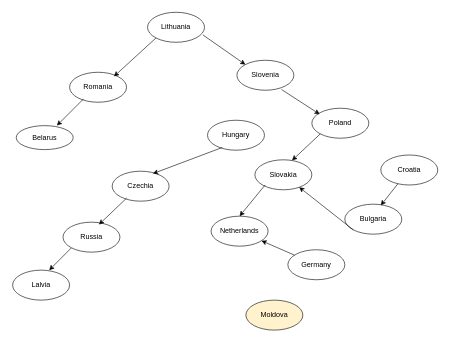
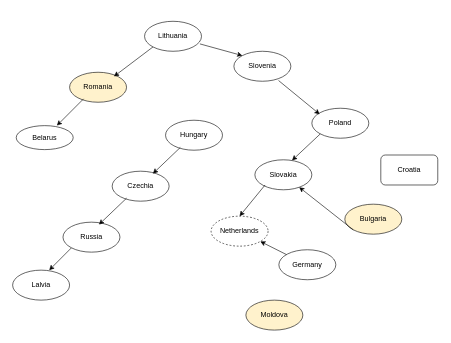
  <mxCell id="0" />
  <mxCell id="1" parent="0" />
- <mxCell id="2" value="Lithuania" style="ellipse;whiteSpace=wrap;html=1;" vertex="1" parent="1"><mxGeometry x="245" width="95" height="50" as="geometry" y="20" /></mxCell>
- <mxCell id="3" value="Romania" style="ellipse;whiteSpace=wrap;html=1;" vertex="1" parent="1"><mxGeometry x="115" y="120" width="95" height="50" as="geometry" /></mxCell>
+ <mxCell id="2" value="Lithuania" style="ellipse;whiteSpace=wrap;html=1;" vertex="1" parent="1"><mxGeometry x="240" y="35" width="95" height="50" as="geometry" /></mxCell>
+ <mxCell id="3" value="Romania" style="ellipse;whiteSpace=wrap;html=1;fillColor=#fff2cc;" vertex="1" parent="1"><mxGeometry x="115" y="120" width="95" height="50" as="geometry" /></mxCell>
  <mxCell id="4" value="Belarus" style="ellipse;whiteSpace=wrap;html=1;" vertex="1" parent="1"><mxGeometry x="26" y="209" width="95" height="40" as="geometry" /></mxCell>
- <mxCell id="5" value="Slovenia" style="ellipse;whiteSpace=wrap;html=1;" vertex="1" parent="1"><mxGeometry x="394" y="100" width="95" height="50" as="geometry" /></mxCell>
- <mxCell id="6" value="Croatia" style="ellipse;whiteSpace=wrap;html=1;" vertex="1" parent="1"><mxGeometry x="634" y="258" width="95" height="50" as="geometry" /></mxCell>
- <mxCell id="7" value="Bulgaria" style="ellipse;whiteSpace=wrap;html=1;" vertex="1" parent="1"><mxGeometry x="574" y="340" width="95" height="50" as="geometry" /></mxCell>
+ <mxCell id="5" value="Slovenia" style="ellipse;whiteSpace=wrap;html=1;" vertex="1" parent="1"><mxGeometry x="389" y="85" width="95" height="50" as="geometry" /></mxCell>
+ <mxCell id="6" value="Croatia" style="whiteSpace=wrap;html=1;rounded=1;" vertex="1" parent="1"><mxGeometry x="634" y="258" width="95" height="50" as="geometry" /></mxCell>
+ <mxCell id="7" value="Bulgaria" style="ellipse;whiteSpace=wrap;html=1;fillColor=#fff2cc;" vertex="1" parent="1"><mxGeometry x="574" y="340" width="95" height="50" as="geometry" /></mxCell>
  <mxCell id="8" value="Poland" style="ellipse;whiteSpace=wrap;html=1;" vertex="1" parent="1"><mxGeometry x="519" y="180" width="95" height="50" as="geometry" /></mxCell>
  <mxCell id="9" value="Russia" style="ellipse;whiteSpace=wrap;html=1;" vertex="1" parent="1"><mxGeometry x="104" y="370" width="95" height="50" as="geometry" /></mxCell>
  <mxCell id="10" value="Lalvia" style="ellipse;whiteSpace=wrap;html=1;" vertex="1" parent="1"><mxGeometry x="20" y="450" width="95" height="50" as="geometry" /></mxCell>
  <mxCell id="11" value="Czechia" style="ellipse;whiteSpace=wrap;html=1;" vertex="1" parent="1"><mxGeometry x="186" y="285" width="95" height="50" as="geometry" /></mxCell>
- <mxCell id="12" value="Hungary" style="ellipse;whiteSpace=wrap;html=1;" vertex="1" parent="1"><mxGeometry x="345" y="200" width="95" height="50" as="geometry" /></mxCell>
- <mxCell id="13" value="Germany" style="ellipse;whiteSpace=wrap;html=1;" vertex="1" parent="1"><mxGeometry x="479" y="416" width="95" height="50" as="geometry" /></mxCell>
+ <mxCell id="12" value="Hungary" style="ellipse;whiteSpace=wrap;html=1;" vertex="1" parent="1"><mxGeometry x="275" y="200" width="95" height="50" as="geometry" /></mxCell>
+ <mxCell id="13" value="Germany" style="ellipse;whiteSpace=wrap;html=1;" vertex="1" parent="1"><mxGeometry x="464" y="416" width="95" height="50" as="geometry" /></mxCell>
  <mxCell id="14" value="Moldova" style="ellipse;whiteSpace=wrap;html=1;fillColor=#fff2cc;" vertex="1" parent="1"><mxGeometry x="409" y="500" width="95" height="50" as="geometry" /></mxCell>
- <mxCell id="15" value="Netherlands" style="ellipse;whiteSpace=wrap;html=1;" vertex="1" parent="1"><mxGeometry x="351" y="360" width="95" height="50" as="geometry" /></mxCell>
+ <mxCell id="15" value="Netherlands" style="ellipse;whiteSpace=wrap;html=1;dashed=1;" vertex="1" parent="1"><mxGeometry x="351" y="360" width="95" height="50" as="geometry" /></mxCell>
  <mxCell id="16" value="Slovakia" style="ellipse;whiteSpace=wrap;html=1;" vertex="1" parent="1"><mxGeometry x="424" y="266" width="95" height="50" as="geometry" /></mxCell>
  <mxCell id="17" value="" style="endArrow=classic;html=1;rounded=0;exitX=0;exitY=1;exitDx=0;exitDy=0;" edge="1" parent="1" source="2"><mxGeometry width="50" height="50" relative="1" as="geometry"><mxPoint x="244" y="70" as="sourcePoint" /><mxPoint x="189" y="127" as="targetPoint" /></mxGeometry></mxCell>
  <mxCell id="18" value="" style="endArrow=classic;html=1;rounded=0;exitX=0.224;exitY=0.887;exitDx=0;exitDy=0;exitPerimeter=0;entryX=0.714;entryY=-0.002;entryDx=0;entryDy=0;entryPerimeter=0;" edge="1" parent="1" target="4"><mxGeometry width="50" height="50" relative="1" as="geometry"><mxPoint x="138.28" y="164.35" as="sourcePoint" /><mxPoint x="84" y="210" as="targetPoint" /></mxGeometry></mxCell>
  <mxCell id="19" value="" style="endArrow=classic;html=1;rounded=0;exitX=0.259;exitY=0.909;exitDx=0;exitDy=0;exitPerimeter=0;" edge="1" parent="1" source="12"><mxGeometry width="50" height="50" relative="1" as="geometry"><mxPoint x="294" y="250" as="sourcePoint" /><mxPoint x="254" y="289" as="targetPoint" /></mxGeometry></mxCell>
  <mxCell id="20" value="" style="endArrow=classic;html=1;rounded=0;exitX=0.259;exitY=0.909;exitDx=0;exitDy=0;exitPerimeter=0;" edge="1" parent="1"><mxGeometry width="50" height="50" relative="1" as="geometry"><mxPoint x="210" y="330" as="sourcePoint" /><mxPoint x="164" y="374" as="targetPoint" /></mxGeometry></mxCell>
  <mxCell id="21" value="" style="endArrow=classic;html=1;rounded=0;exitX=0;exitY=1;exitDx=0;exitDy=0;" edge="1" parent="1" source="9"><mxGeometry width="50" height="50" relative="1" as="geometry"><mxPoint x="121" y="420" as="sourcePoint" /><mxPoint x="81" y="450" as="targetPoint" /></mxGeometry></mxCell>
  <mxCell id="22" value="" style="endArrow=classic;html=1;rounded=0;exitX=0;exitY=1;exitDx=0;exitDy=0;" edge="1" parent="1" source="8"><mxGeometry width="50" height="50" relative="1" as="geometry"><mxPoint x="533" y="225" as="sourcePoint" /><mxPoint x="486" y="267" as="targetPoint" /></mxGeometry></mxCell>
  <mxCell id="23" value="" style="endArrow=classic;html=1;rounded=0;exitX=0.083;exitY=0.82;exitDx=0;exitDy=0;exitPerimeter=0;entryX=0.5;entryY=0;entryDx=0;entryDy=0;" edge="1" parent="1" target="15"><mxGeometry width="50" height="50" relative="1" as="geometry"><mxPoint x="441" y="308" as="sourcePoint" /><mxPoint x="394" y="350" as="targetPoint" /></mxGeometry></mxCell>
  <mxCell id="24" value="" style="endArrow=classic;html=1;rounded=0;" edge="1" parent="1" source="13" target="15"><mxGeometry width="50" height="50" relative="1" as="geometry"><mxPoint x="501" y="458" as="sourcePoint" /><mxPoint x="468" y="491" as="targetPoint" /></mxGeometry></mxCell>
  <mxCell id="25" value="" style="endArrow=classic;html=1;rounded=0;exitX=0;exitY=1;exitDx=0;exitDy=0;" edge="1" parent="1" source="7" target="16"><mxGeometry width="50" height="50" relative="1" as="geometry"><mxPoint x="583" y="386" as="sourcePoint" /><mxPoint x="536" y="428" as="targetPoint" /></mxGeometry></mxCell>
- <mxCell id="26" value="" style="endArrow=classic;html=1;rounded=0;exitX=0.302;exitY=0.954;exitDx=0;exitDy=0;exitPerimeter=0;entryX=0.632;entryY=0.04;entryDx=0;entryDy=0;entryPerimeter=0;" edge="1" parent="1" source="6" target="7"><mxGeometry width="50" height="50" relative="1" as="geometry"><mxPoint x="671" y="300" as="sourcePoint" /><mxPoint x="624" y="342" as="targetPoint" /></mxGeometry></mxCell>
  <mxCell id="27" value="" style="endArrow=classic;html=1;rounded=0;exitX=0.972;exitY=0.754;exitDx=0;exitDy=0;exitPerimeter=0;entryX=0;entryY=0;entryDx=0;entryDy=0;" edge="1" parent="1" source="2" target="5"><mxGeometry width="50" height="50" relative="1" as="geometry"><mxPoint x="329" y="50" as="sourcePoint" /><mxPoint x="409" y="110" as="targetPoint" /></mxGeometry></mxCell>
  <mxCell id="28" value="" style="endArrow=classic;html=1;rounded=0;exitX=0.784;exitY=0.976;exitDx=0;exitDy=0;exitPerimeter=0;" edge="1" parent="1" source="5"><mxGeometry width="50" height="50" relative="1" as="geometry"><mxPoint x="464" y="140" as="sourcePoint" /><mxPoint x="532" y="190" as="targetPoint" /></mxGeometry></mxCell>
